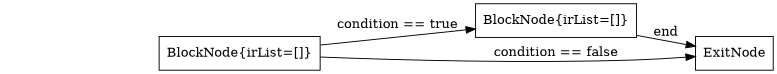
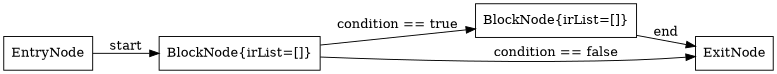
  digraph {
    rankdir=LR
    node [shape=box]
+   n1 [label=EntryNode]
    n2 [label="BlockNode{irList=[]}"]
    n3 [label="BlockNode{irList=[]}"]
    n4 [label=ExitNode]
+   n1 -> n2 [label=start]
    n2 -> n3 [label="condition == true"]
    n2 -> n4 [label="condition == false"]
    n3 -> n4 [label=end]
  }
